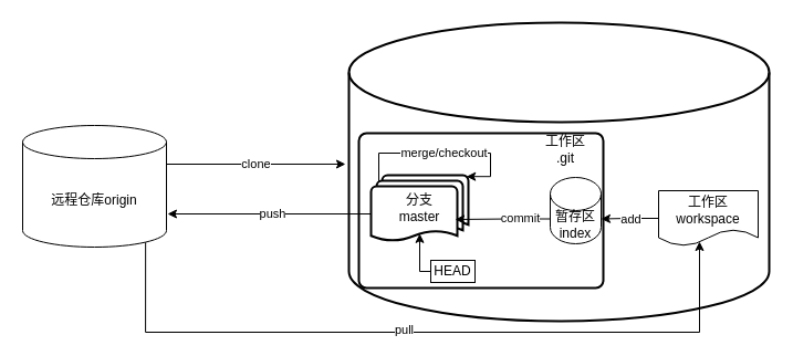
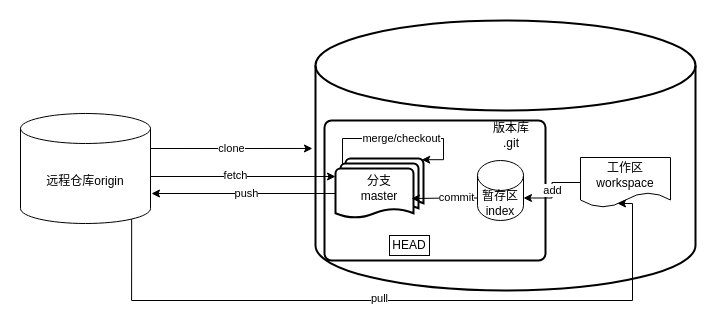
  <mxCell id="0" />
  <mxCell id="1" parent="0" />
  <mxCell id="2" value="" style="strokeWidth=2;html=1;shape=mxgraph.flowchart.database;whiteSpace=wrap;" vertex="1" parent="1"><mxGeometry x="315" y="20" width="380" height="270" as="geometry" /></mxCell>
  <mxCell id="3" value="" style="rounded=1;whiteSpace=wrap;html=1;absoluteArcSize=1;arcSize=14;strokeWidth=2;" vertex="1" parent="1"><mxGeometry x="324" y="120" width="221" height="140" as="geometry" /></mxCell>
  <mxCell id="4" value="分支&lt;br&gt;master" style="strokeWidth=2;html=1;shape=mxgraph.flowchart.multi-document;whiteSpace=wrap;" vertex="1" parent="1"><mxGeometry x="335" y="158" width="88" height="60" as="geometry" /></mxCell>
  <mxCell id="5" style="edgeStyle=orthogonalEdgeStyle;rounded=0;orthogonalLoop=1;jettySize=auto;html=1;exitX=0;exitY=0;exitDx=0;exitDy=37.5;exitPerimeter=0;entryX=0.864;entryY=0.667;entryDx=0;entryDy=0;entryPerimeter=0;" edge="1" parent="1" source="7" target="4"><mxGeometry relative="1" as="geometry" /></mxCell>
  <mxCell id="6" value="commit&lt;br&gt;" style="edgeLabel;html=1;align=center;verticalAlign=middle;resizable=0;points=[];" vertex="1" connectable="0" parent="5"><mxGeometry x="-0.349" y="-1" relative="1" as="geometry"><mxPoint as="offset" /></mxGeometry></mxCell>
- <mxCell id="7" value="暂存区index" style="shape=cylinder3;whiteSpace=wrap;html=1;boundedLbl=1;backgroundOutline=1;size=15;" vertex="1" parent="1"><mxGeometry x="497" y="160" width="46" height="60" as="geometry" /></mxCell>
+ <mxCell id="7" value="暂存区index" style="shape=cylinder3;whiteSpace=wrap;html=1;boundedLbl=1;backgroundOutline=1;size=15;" vertex="1" parent="1"><mxGeometry x="477" y="160" width="46" height="60" as="geometry" /></mxCell>
  <mxCell id="8" style="edgeStyle=orthogonalEdgeStyle;rounded=0;orthogonalLoop=1;jettySize=auto;html=1;exitX=0;exitY=0.5;exitDx=0;exitDy=0;entryX=1;entryY=0;entryDx=0;entryDy=37.5;entryPerimeter=0;" edge="1" parent="1" source="10" target="7"><mxGeometry relative="1" as="geometry" /></mxCell>
  <mxCell id="9" value="add" style="edgeLabel;html=1;align=center;verticalAlign=middle;resizable=0;points=[];" vertex="1" connectable="0" parent="8"><mxGeometry x="-0.007" relative="1" as="geometry"><mxPoint as="offset" /></mxGeometry></mxCell>
- <mxCell id="10" value="工作区&lt;br&gt;workspace" style="shape=document;whiteSpace=wrap;html=1;boundedLbl=1;" vertex="1" parent="1"><mxGeometry x="595" y="172" width="90" height="50" as="geometry" /></mxCell>
+ <mxCell id="10" value="工作区&lt;br&gt;workspace" style="shape=document;whiteSpace=wrap;html=1;boundedLbl=1;" vertex="1" parent="1"><mxGeometry x="580" y="157" width="90" height="50" as="geometry" /></mxCell>
  <mxCell id="11" value="clone" style="edgeStyle=orthogonalEdgeStyle;rounded=0;orthogonalLoop=1;jettySize=auto;html=1;exitX=1;exitY=0;exitDx=0;exitDy=35;exitPerimeter=0;entryX=-0.008;entryY=0.474;entryDx=0;entryDy=0;entryPerimeter=0;" edge="1" parent="1" source="16" target="2"><mxGeometry relative="1" as="geometry" /></mxCell>
+ <mxCell id="12" style="edgeStyle=orthogonalEdgeStyle;rounded=0;orthogonalLoop=1;jettySize=auto;html=1;exitX=1;exitY=0.5;exitDx=0;exitDy=0;exitPerimeter=0;entryX=0;entryY=0.3;entryDx=0;entryDy=0;entryPerimeter=0;startArrow=none;startFill=0;endArrow=classic;endFill=1;" edge="1" parent="1" source="16" target="4"><mxGeometry relative="1" as="geometry"><Array as="points"><mxPoint x="150" y="176" /></Array></mxGeometry></mxCell>
+ <mxCell id="13" value="fetch" style="edgeLabel;html=1;align=center;verticalAlign=middle;resizable=0;points=[];" vertex="1" connectable="0" parent="12"><mxGeometry x="-0.047" y="2" relative="1" as="geometry"><mxPoint as="offset" /></mxGeometry></mxCell>
  <mxCell id="14" style="edgeStyle=orthogonalEdgeStyle;rounded=0;orthogonalLoop=1;jettySize=auto;html=1;exitX=0.855;exitY=1;exitDx=0;exitDy=-4.35;exitPerimeter=0;entryX=0.411;entryY=0.92;entryDx=0;entryDy=0;entryPerimeter=0;startArrow=none;startFill=0;endArrow=classic;endFill=1;" edge="1" parent="1" source="16" target="10"><mxGeometry relative="1" as="geometry"><Array as="points"><mxPoint x="131" y="300" /><mxPoint x="632" y="300" /></Array></mxGeometry></mxCell>
  <mxCell id="15" value="pull" style="edgeLabel;html=1;align=center;verticalAlign=middle;resizable=0;points=[];" vertex="1" connectable="0" parent="14"><mxGeometry x="-0.051" y="3" relative="1" as="geometry"><mxPoint as="offset" /></mxGeometry></mxCell>
  <mxCell id="16" value="远程仓库origin" style="shape=cylinder3;whiteSpace=wrap;html=1;boundedLbl=1;backgroundOutline=1;size=15;" vertex="1" parent="1"><mxGeometry x="20" y="113" width="130" height="110" as="geometry" /></mxCell>
- <mxCell id="17" value="工作区&lt;br&gt;.git" style="text;strokeColor=none;align=center;fillColor=none;html=1;verticalAlign=middle;whiteSpace=wrap;rounded=0;" vertex="1" parent="1"><mxGeometry x="481" y="120" width="60" height="30" as="geometry" /></mxCell>
+ <mxCell id="17" value="版本库&lt;br&gt;.git" style="text;strokeColor=none;align=center;fillColor=none;html=1;verticalAlign=middle;whiteSpace=wrap;rounded=0;" vertex="1" parent="1"><mxGeometry x="481" y="120" width="60" height="30" as="geometry" /></mxCell>
  <mxCell id="18" value="push" style="edgeStyle=orthogonalEdgeStyle;rounded=0;orthogonalLoop=1;jettySize=auto;html=1;exitX=1;exitY=0;exitDx=0;exitDy=35;exitPerimeter=0;entryX=0;entryY=0.5;entryDx=0;entryDy=0;entryPerimeter=0;startArrow=classic;startFill=1;endArrow=none;endFill=0;" edge="1" parent="1" target="4"><mxGeometry relative="1" as="geometry"><mxPoint x="151" y="193" as="sourcePoint" /><mxPoint x="312.96" y="192.98" as="targetPoint" /><Array as="points"><mxPoint x="335" y="193" /></Array></mxGeometry></mxCell>
- <mxCell id="19" style="edgeStyle=orthogonalEdgeStyle;rounded=0;orthogonalLoop=1;jettySize=auto;html=1;exitX=0;exitY=0.5;exitDx=0;exitDy=0;entryX=0.5;entryY=0.88;entryDx=0;entryDy=0;entryPerimeter=0;startArrow=none;startFill=0;endArrow=classic;endFill=1;" edge="1" parent="1" source="20" target="4"><mxGeometry relative="1" as="geometry" /></mxCell>
  <mxCell id="20" value="HEAD" style="whiteSpace=wrap;html=1;rounded=0;" vertex="1" parent="1"><mxGeometry x="389" y="235" width="40" height="20" as="geometry" /></mxCell>
  <mxCell id="21" value="merge/checkout" style="edgeStyle=orthogonalEdgeStyle;rounded=0;orthogonalLoop=1;jettySize=auto;html=1;exitX=0.08;exitY=0.1;exitDx=0;exitDy=0;exitPerimeter=0;entryX=0.98;entryY=0.02;entryDx=0;entryDy=0;entryPerimeter=0;startArrow=none;startFill=0;endArrow=classic;endFill=1;" edge="1" parent="1" source="4" target="4"><mxGeometry relative="1" as="geometry"><Array as="points"><mxPoint x="342" y="138" /><mxPoint x="443" y="138" /><mxPoint x="443" y="159" /></Array></mxGeometry></mxCell>
